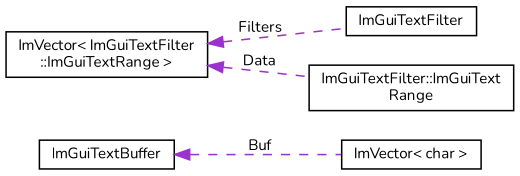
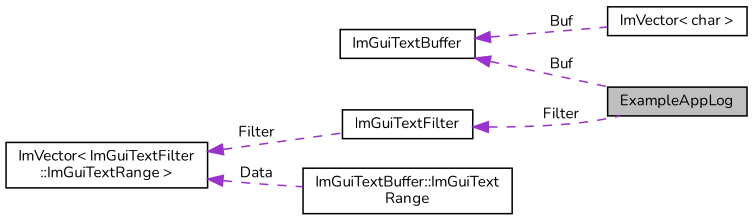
  digraph {
    fontname=Nunito
    rankdir=LR
    node [color=black fillcolor=white fontname=Nunito fontsize=10 shape=record style=filled]
    edge [color=darkorchid3 dir=back fontname=Nunito fontsize=10 labelfontname=Helvetica labelfontsize=10 style=dashed]
+   n1 [fillcolor=grey75 fontcolor=black height=0.2 label=ExampleAppLog width=0.4]
    n2 [height=0.2 label=ImGuiTextBuffer width=0.4]
    n3 [height=0.2 label="ImVector\< char \>" width=0.4]
    n4 [height=0.2 label=ImGuiTextFilter width=0.4]
    n5 [height=0.2 label="ImVector\< ImGuiTextFilter\l::ImGuiTextRange \>" width=0.4]
-   n6 [height=0.2 label="ImGuiTextFilter::ImGuiText\lRange" width=0.4]
+   n6 [height=0.2 label="ImGuiTextBuffer::ImGuiText\lRange" width=0.4]
+   n2 -> n1 [label=" Buf"]
    n2 -> n3 [label=" Buf"]
-   n5 -> n4 [label=" Filters"]
+   n4 -> n1 [label=" Filter"]
+   n5 -> n4 [label=" Filter"]
    n5 -> n6 [label=" Data"]
  }
